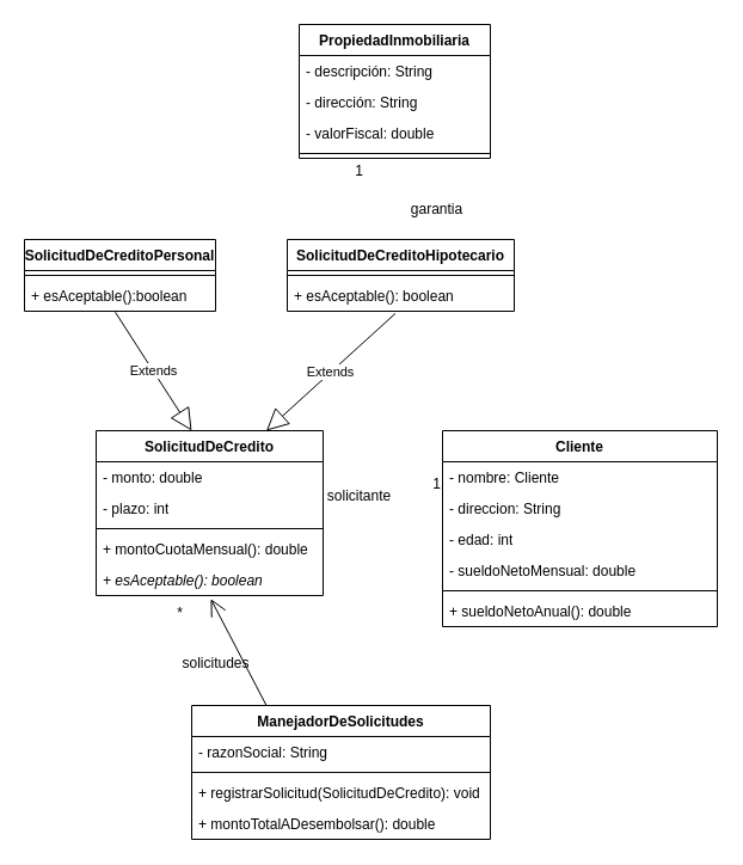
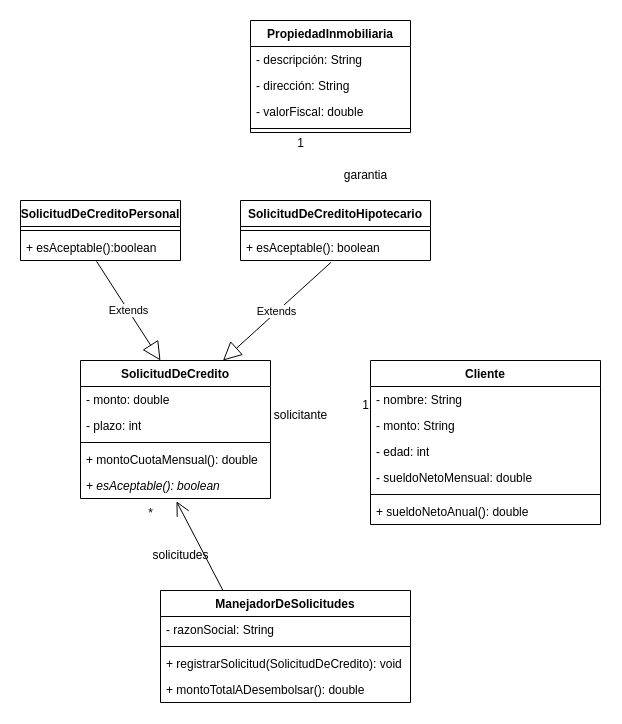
  <mxCell id="0" />
  <mxCell id="1" parent="0" />
  <mxCell id="2" value="Cliente" style="swimlane;fontStyle=1;align=center;verticalAlign=top;childLayout=stackLayout;horizontal=1;startSize=26;horizontalStack=0;resizeParent=1;resizeParentMax=0;resizeLast=0;collapsible=1;marginBottom=0;whiteSpace=wrap;html=1;" parent="1" vertex="1"><mxGeometry x="370" y="360" width="230" height="164" as="geometry" /></mxCell>
- <mxCell id="3" value="- nombre: Cliente" style="text;strokeColor=none;fillColor=none;align=left;verticalAlign=top;spacingLeft=4;spacingRight=4;overflow=hidden;rotatable=0;points=[[0,0.5],[1,0.5]];portConstraint=eastwest;whiteSpace=wrap;html=1;" parent="2" vertex="1"><mxGeometry y="26" width="230" height="26" as="geometry" /></mxCell>
- <mxCell id="4" value="- direccion: String" style="text;strokeColor=none;fillColor=none;align=left;verticalAlign=top;spacingLeft=4;spacingRight=4;overflow=hidden;rotatable=0;points=[[0,0.5],[1,0.5]];portConstraint=eastwest;whiteSpace=wrap;html=1;" parent="2" vertex="1"><mxGeometry y="52" width="230" height="26" as="geometry" /></mxCell>
+ <mxCell id="3" value="- nombre: String" style="text;strokeColor=none;fillColor=none;align=left;verticalAlign=top;spacingLeft=4;spacingRight=4;overflow=hidden;rotatable=0;points=[[0,0.5],[1,0.5]];portConstraint=eastwest;whiteSpace=wrap;html=1;" parent="2" vertex="1"><mxGeometry y="26" width="230" height="26" as="geometry" /></mxCell>
+ <mxCell id="4" value="- monto: String" style="text;strokeColor=none;fillColor=none;align=left;verticalAlign=top;spacingLeft=4;spacingRight=4;overflow=hidden;rotatable=0;points=[[0,0.5],[1,0.5]];portConstraint=eastwest;whiteSpace=wrap;html=1;" parent="2" vertex="1"><mxGeometry y="52" width="230" height="26" as="geometry" /></mxCell>
  <mxCell id="5" value="- edad: int" style="text;strokeColor=none;fillColor=none;align=left;verticalAlign=top;spacingLeft=4;spacingRight=4;overflow=hidden;rotatable=0;points=[[0,0.5],[1,0.5]];portConstraint=eastwest;whiteSpace=wrap;html=1;" parent="2" vertex="1"><mxGeometry y="78" width="230" height="26" as="geometry" /></mxCell>
  <mxCell id="6" value="- sueldoNetoMensual: double" style="text;strokeColor=none;fillColor=none;align=left;verticalAlign=top;spacingLeft=4;spacingRight=4;overflow=hidden;rotatable=0;points=[[0,0.5],[1,0.5]];portConstraint=eastwest;whiteSpace=wrap;html=1;" parent="2" vertex="1"><mxGeometry y="104" width="230" height="26" as="geometry" /></mxCell>
  <mxCell id="7" value="" style="line;strokeWidth=1;fillColor=none;align=left;verticalAlign=middle;spacingTop=-1;spacingLeft=3;spacingRight=3;rotatable=0;labelPosition=right;points=[];portConstraint=eastwest;strokeColor=inherit;" parent="2" vertex="1"><mxGeometry y="130" width="230" height="8" as="geometry" /></mxCell>
  <mxCell id="8" value="+ sueldoNetoAnual(): double" style="text;strokeColor=none;fillColor=none;align=left;verticalAlign=top;spacingLeft=4;spacingRight=4;overflow=hidden;rotatable=0;points=[[0,0.5],[1,0.5]];portConstraint=eastwest;whiteSpace=wrap;html=1;" parent="2" vertex="1"><mxGeometry y="138" width="230" height="26" as="geometry" /></mxCell>
  <mxCell id="9" value="ManejadorDeSolicitudes" style="swimlane;fontStyle=1;align=center;verticalAlign=top;childLayout=stackLayout;horizontal=1;startSize=26;horizontalStack=0;resizeParent=1;resizeParentMax=0;resizeLast=0;collapsible=1;marginBottom=0;whiteSpace=wrap;html=1;" parent="1" vertex="1"><mxGeometry x="160" y="590" width="250" height="112" as="geometry" /></mxCell>
  <mxCell id="10" value="- razonSocial: String" style="text;strokeColor=none;fillColor=none;align=left;verticalAlign=top;spacingLeft=4;spacingRight=4;overflow=hidden;rotatable=0;points=[[0,0.5],[1,0.5]];portConstraint=eastwest;whiteSpace=wrap;html=1;" parent="9" vertex="1"><mxGeometry y="26" width="250" height="26" as="geometry" /></mxCell>
  <mxCell id="11" value="" style="line;strokeWidth=1;fillColor=none;align=left;verticalAlign=middle;spacingTop=-1;spacingLeft=3;spacingRight=3;rotatable=0;labelPosition=right;points=[];portConstraint=eastwest;strokeColor=inherit;" parent="9" vertex="1"><mxGeometry y="52" width="250" height="8" as="geometry" /></mxCell>
  <mxCell id="12" value="+ registrarSolicitud(SolicitudDeCredito): void" style="text;strokeColor=none;fillColor=none;align=left;verticalAlign=top;spacingLeft=4;spacingRight=4;overflow=hidden;rotatable=0;points=[[0,0.5],[1,0.5]];portConstraint=eastwest;whiteSpace=wrap;html=1;" parent="9" vertex="1"><mxGeometry y="60" width="250" height="26" as="geometry" /></mxCell>
  <mxCell id="13" value="+ montoTotalADesembolsar(): double" style="text;strokeColor=none;fillColor=none;align=left;verticalAlign=top;spacingLeft=4;spacingRight=4;overflow=hidden;rotatable=0;points=[[0,0.5],[1,0.5]];portConstraint=eastwest;whiteSpace=wrap;html=1;" parent="9" vertex="1"><mxGeometry y="86" width="250" height="26" as="geometry" /></mxCell>
  <mxCell id="14" value="SolicitudDeCredito" style="swimlane;fontStyle=1;align=center;verticalAlign=top;childLayout=stackLayout;horizontal=1;startSize=26;horizontalStack=0;resizeParent=1;resizeParentMax=0;resizeLast=0;collapsible=1;marginBottom=0;whiteSpace=wrap;html=1;" parent="1" vertex="1"><mxGeometry x="80" y="360" width="190" height="138" as="geometry" /></mxCell>
  <mxCell id="15" value="- monto: double" style="text;strokeColor=none;fillColor=none;align=left;verticalAlign=top;spacingLeft=4;spacingRight=4;overflow=hidden;rotatable=0;points=[[0,0.5],[1,0.5]];portConstraint=eastwest;whiteSpace=wrap;html=1;" parent="14" vertex="1"><mxGeometry y="26" width="190" height="26" as="geometry" /></mxCell>
  <mxCell id="16" value="- plazo: int" style="text;strokeColor=none;fillColor=none;align=left;verticalAlign=top;spacingLeft=4;spacingRight=4;overflow=hidden;rotatable=0;points=[[0,0.5],[1,0.5]];portConstraint=eastwest;whiteSpace=wrap;html=1;" parent="14" vertex="1"><mxGeometry y="52" width="190" height="26" as="geometry" /></mxCell>
  <mxCell id="17" value="" style="line;strokeWidth=1;fillColor=none;align=left;verticalAlign=middle;spacingTop=-1;spacingLeft=3;spacingRight=3;rotatable=0;labelPosition=right;points=[];portConstraint=eastwest;strokeColor=inherit;" parent="14" vertex="1"><mxGeometry y="78" width="190" height="8" as="geometry" /></mxCell>
  <mxCell id="18" value="+ montoCuotaMensual(): double" style="text;strokeColor=none;fillColor=none;align=left;verticalAlign=top;spacingLeft=4;spacingRight=4;overflow=hidden;rotatable=0;points=[[0,0.5],[1,0.5]];portConstraint=eastwest;whiteSpace=wrap;html=1;" parent="14" vertex="1"><mxGeometry y="86" width="190" height="26" as="geometry" /></mxCell>
  <mxCell id="19" value="&lt;i&gt;+ esAceptable(): boolean&lt;/i&gt;" style="text;strokeColor=none;fillColor=none;align=left;verticalAlign=top;spacingLeft=4;spacingRight=4;overflow=hidden;rotatable=0;points=[[0,0.5],[1,0.5]];portConstraint=eastwest;whiteSpace=wrap;html=1;" parent="14" vertex="1"><mxGeometry y="112" width="190" height="26" as="geometry" /></mxCell>
  <mxCell id="20" value="SolicitudDeCreditoPersonal" style="swimlane;fontStyle=1;align=center;verticalAlign=top;childLayout=stackLayout;horizontal=1;startSize=26;horizontalStack=0;resizeParent=1;resizeParentMax=0;resizeLast=0;collapsible=1;marginBottom=0;whiteSpace=wrap;html=1;" parent="1" vertex="1"><mxGeometry x="20" y="200" width="160" height="60" as="geometry" /></mxCell>
  <mxCell id="21" value="" style="line;strokeWidth=1;fillColor=none;align=left;verticalAlign=middle;spacingTop=-1;spacingLeft=3;spacingRight=3;rotatable=0;labelPosition=right;points=[];portConstraint=eastwest;strokeColor=inherit;" parent="20" vertex="1"><mxGeometry y="26" width="160" height="8" as="geometry" /></mxCell>
  <mxCell id="22" value="+ esAceptable():boolean" style="text;strokeColor=none;fillColor=none;align=left;verticalAlign=top;spacingLeft=4;spacingRight=4;overflow=hidden;rotatable=0;points=[[0,0.5],[1,0.5]];portConstraint=eastwest;whiteSpace=wrap;html=1;" parent="20" vertex="1"><mxGeometry y="34" width="160" height="26" as="geometry" /></mxCell>
  <mxCell id="23" value="SolicitudDeCreditoHipotecario" style="swimlane;fontStyle=1;align=center;verticalAlign=top;childLayout=stackLayout;horizontal=1;startSize=26;horizontalStack=0;resizeParent=1;resizeParentMax=0;resizeLast=0;collapsible=1;marginBottom=0;whiteSpace=wrap;html=1;" parent="1" vertex="1"><mxGeometry x="240" y="200" width="190" height="60" as="geometry" /></mxCell>
  <mxCell id="24" value="" style="line;strokeWidth=1;fillColor=none;align=left;verticalAlign=middle;spacingTop=-1;spacingLeft=3;spacingRight=3;rotatable=0;labelPosition=right;points=[];portConstraint=eastwest;strokeColor=inherit;" parent="23" vertex="1"><mxGeometry y="26" width="190" height="8" as="geometry" /></mxCell>
  <mxCell id="25" value="+ esAceptable(): boolean" style="text;strokeColor=none;fillColor=none;align=left;verticalAlign=top;spacingLeft=4;spacingRight=4;overflow=hidden;rotatable=0;points=[[0,0.5],[1,0.5]];portConstraint=eastwest;whiteSpace=wrap;html=1;" parent="23" vertex="1"><mxGeometry y="34" width="190" height="26" as="geometry" /></mxCell>
  <mxCell id="26" value="PropiedadInmobiliaria" style="swimlane;fontStyle=1;align=center;verticalAlign=top;childLayout=stackLayout;horizontal=1;startSize=26;horizontalStack=0;resizeParent=1;resizeParentMax=0;resizeLast=0;collapsible=1;marginBottom=0;whiteSpace=wrap;html=1;" parent="1" vertex="1"><mxGeometry x="250" y="20" width="160" height="112" as="geometry" /></mxCell>
  <mxCell id="27" value="- descripción: String" style="text;strokeColor=none;fillColor=none;align=left;verticalAlign=top;spacingLeft=4;spacingRight=4;overflow=hidden;rotatable=0;points=[[0,0.5],[1,0.5]];portConstraint=eastwest;whiteSpace=wrap;html=1;" parent="26" vertex="1"><mxGeometry y="26" width="160" height="26" as="geometry" /></mxCell>
  <mxCell id="28" value="- dirección: String" style="text;strokeColor=none;fillColor=none;align=left;verticalAlign=top;spacingLeft=4;spacingRight=4;overflow=hidden;rotatable=0;points=[[0,0.5],[1,0.5]];portConstraint=eastwest;whiteSpace=wrap;html=1;" parent="26" vertex="1"><mxGeometry y="52" width="160" height="26" as="geometry" /></mxCell>
  <mxCell id="29" value="- valorFiscal: double" style="text;strokeColor=none;fillColor=none;align=left;verticalAlign=top;spacingLeft=4;spacingRight=4;overflow=hidden;rotatable=0;points=[[0,0.5],[1,0.5]];portConstraint=eastwest;whiteSpace=wrap;html=1;" parent="26" vertex="1"><mxGeometry y="78" width="160" height="26" as="geometry" /></mxCell>
  <mxCell id="30" value="" style="line;strokeWidth=1;fillColor=none;align=left;verticalAlign=middle;spacingTop=-1;spacingLeft=3;spacingRight=3;rotatable=0;labelPosition=right;points=[];portConstraint=eastwest;strokeColor=inherit;" parent="26" vertex="1"><mxGeometry y="104" width="160" height="8" as="geometry" /></mxCell>
  <mxCell id="31" value="garantia" style="text;html=1;align=center;verticalAlign=middle;resizable=0;points=[];autosize=1;strokeColor=none;fillColor=none;" parent="1" vertex="1"><mxGeometry x="330" y="160" width="70" height="30" as="geometry" /></mxCell>
  <mxCell id="32" value="1" style="text;html=1;align=center;verticalAlign=middle;resizable=0;points=[];autosize=1;strokeColor=none;fillColor=none;" parent="1" vertex="1"><mxGeometry x="285" y="128" width="30" height="30" as="geometry" /></mxCell>
  <mxCell id="33" value="Extends" style="endArrow=block;endSize=16;endFill=0;html=1;rounded=0;exitX=0.475;exitY=1.03;exitDx=0;exitDy=0;exitPerimeter=0;entryX=0.421;entryY=0;entryDx=0;entryDy=0;entryPerimeter=0;" parent="1" source="22" target="14" edge="1"><mxGeometry width="160" relative="1" as="geometry"><mxPoint x="-190" y="370" as="sourcePoint" /><mxPoint x="-30" y="370" as="targetPoint" /></mxGeometry></mxCell>
  <mxCell id="34" value="Extends" style="endArrow=block;endSize=16;endFill=0;html=1;rounded=0;exitX=0.476;exitY=1.073;exitDx=0;exitDy=0;exitPerimeter=0;entryX=0.75;entryY=0;entryDx=0;entryDy=0;" parent="1" source="25" target="14" edge="1"><mxGeometry width="160" relative="1" as="geometry"><mxPoint x="320" y="290" as="sourcePoint" /><mxPoint x="480" y="290" as="targetPoint" /></mxGeometry></mxCell>
  <mxCell id="35" value="solicitante" style="text;html=1;align=center;verticalAlign=middle;resizable=0;points=[];autosize=1;strokeColor=none;fillColor=none;" parent="1" vertex="1"><mxGeometry x="260" y="400" width="80" height="30" as="geometry" /></mxCell>
  <mxCell id="36" value="1" style="text;html=1;align=center;verticalAlign=middle;resizable=0;points=[];autosize=1;strokeColor=none;fillColor=none;" parent="1" vertex="1"><mxGeometry x="350" y="390" width="30" height="30" as="geometry" /></mxCell>
  <mxCell id="37" value="" style="endArrow=open;endFill=1;endSize=12;html=1;rounded=0;exitX=0.25;exitY=0;exitDx=0;exitDy=0;entryX=0.505;entryY=1.107;entryDx=0;entryDy=0;entryPerimeter=0;" parent="1" source="9" target="19" edge="1"><mxGeometry width="160" relative="1" as="geometry"><mxPoint x="0" y="550" as="sourcePoint" /><mxPoint x="160" y="550" as="targetPoint" /></mxGeometry></mxCell>
  <mxCell id="38" value="solicitudes" style="text;html=1;align=center;verticalAlign=middle;resizable=0;points=[];autosize=1;strokeColor=none;fillColor=none;" parent="1" vertex="1"><mxGeometry x="140" y="540" width="80" height="30" as="geometry" /></mxCell>
  <mxCell id="39" value="*" style="text;html=1;align=center;verticalAlign=middle;resizable=0;points=[];autosize=1;strokeColor=none;fillColor=none;" parent="1" vertex="1"><mxGeometry x="135" y="498" width="30" height="30" as="geometry" /></mxCell>
